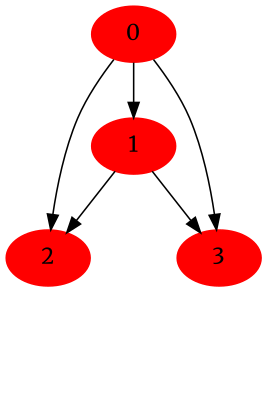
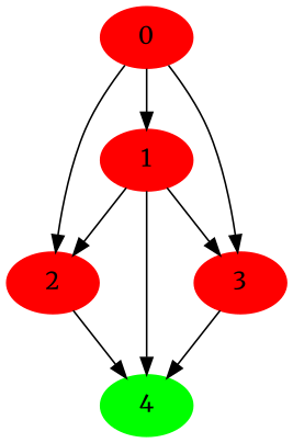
  digraph {
    fontname=Merriweather
    node [color=red style=filled fontname=Merriweather]
    edge [fontname=Merriweather]
    n1 [label=0]
    n2 [label=1]
    n3 [label=2]
    n4 [label=3]
+   n5 [color=green label=4]
    n1 -> n2
    n1 -> n3
    n1 -> n4
    n2 -> n3
    n2 -> n4
+   n2 -> n5
+   n3 -> n5
+   n4 -> n5
  }
